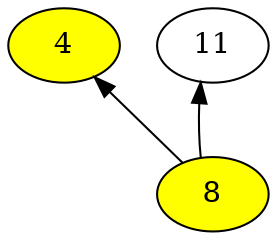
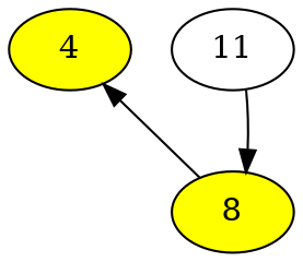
  digraph {
    rankdir=BT
    node [fillcolor=yellow style=filled]
    8
    4
    11 [fillcolor="" style=""]
    8 -> 4
-   8 -> 11
+   11 -> 8
  }
